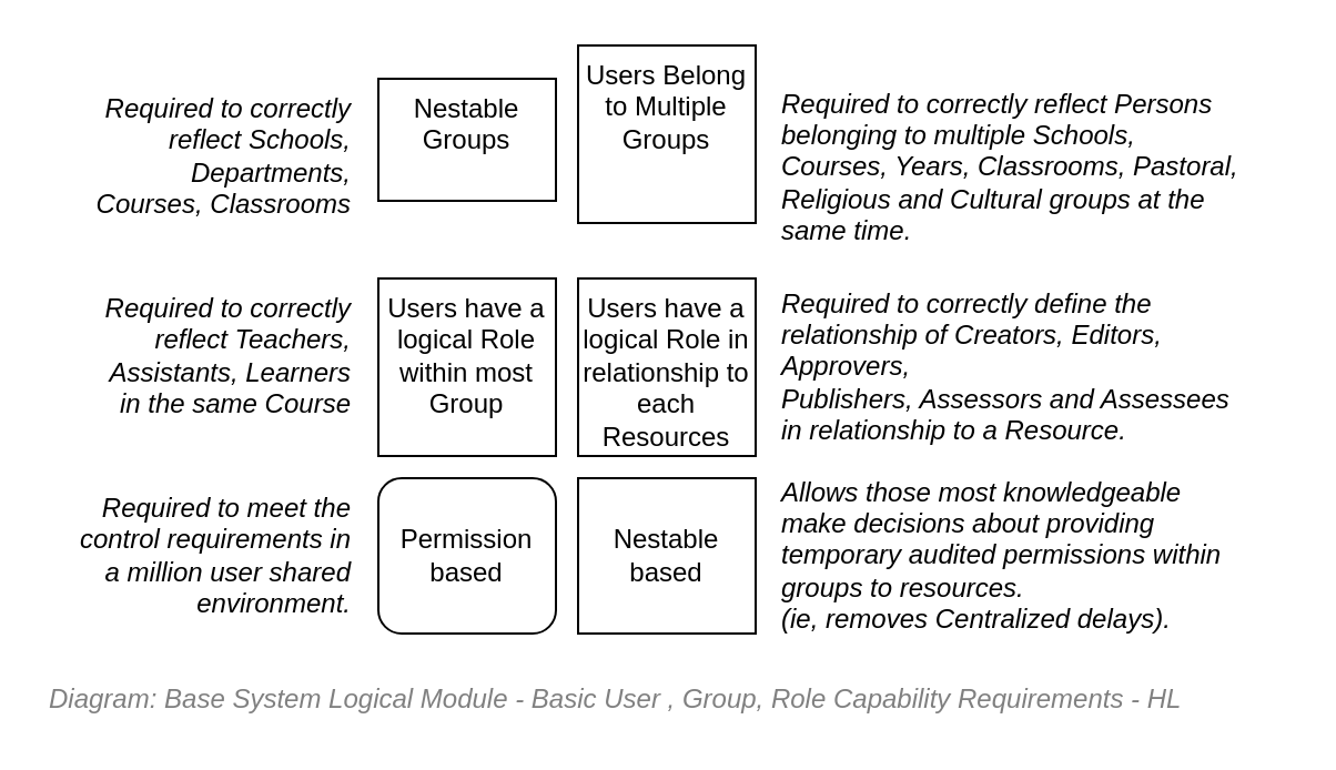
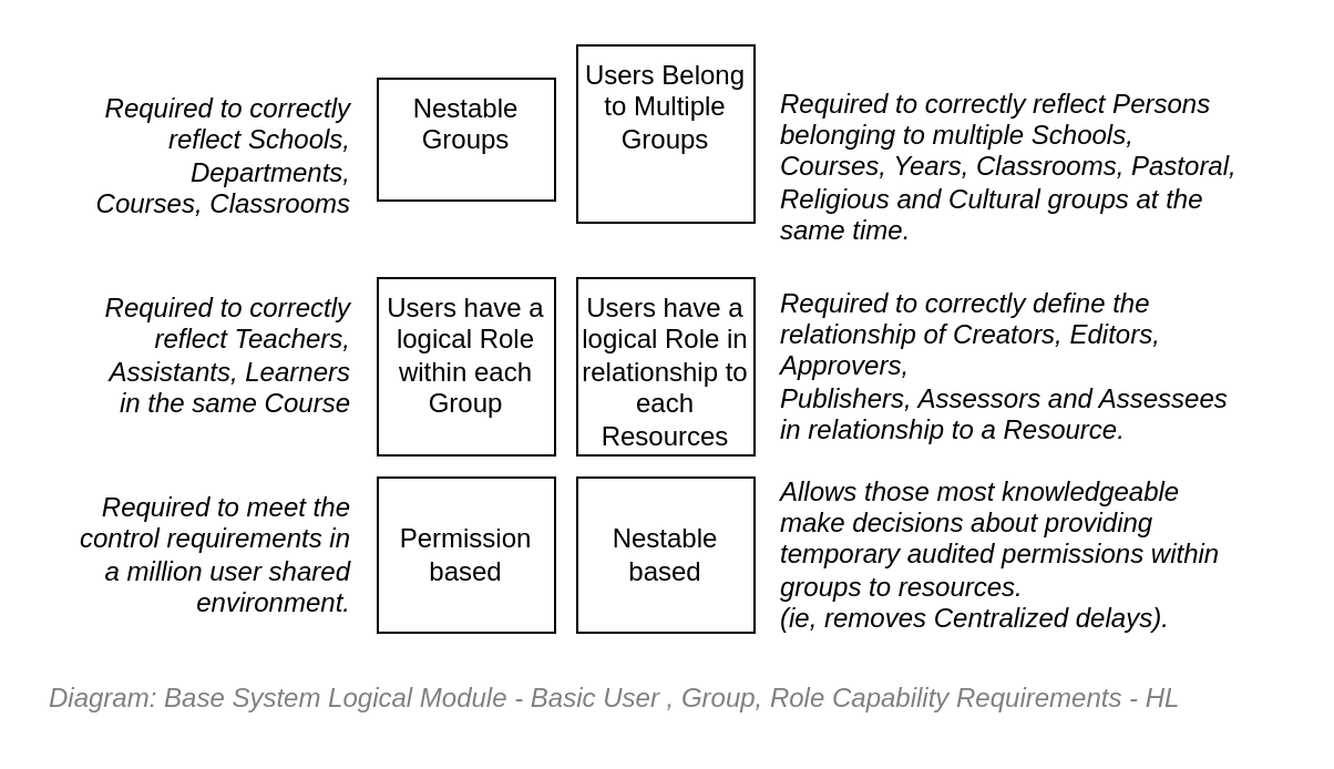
  <mxCell id="0" />
  <mxCell id="1" parent="0" />
  <mxCell id="2" value="Users Belong to Multiple Groups" style="rounded=0;whiteSpace=wrap;html=1;fontSize=12;strokeWidth=1;fillColor=none;verticalAlign=top;" vertex="1" parent="1"><mxGeometry x="260" y="20" width="80" height="80" as="geometry" /></mxCell>
  <mxCell id="3" value="Nestable Groups" style="rounded=0;whiteSpace=wrap;html=1;fontSize=12;strokeWidth=1;fillColor=none;verticalAlign=top;" vertex="1" parent="1"><mxGeometry x="170" y="35" width="80" height="55" as="geometry" /></mxCell>
- <mxCell id="4" value="Users have a logical Role within most Group" style="rounded=0;whiteSpace=wrap;html=1;fontSize=12;strokeWidth=1;fillColor=none;verticalAlign=top;" vertex="1" parent="1"><mxGeometry x="170" y="125" width="80" height="80" as="geometry" /></mxCell>
+ <mxCell id="4" value="Users have a logical Role within each Group" style="rounded=0;whiteSpace=wrap;html=1;fontSize=12;strokeWidth=1;fillColor=none;verticalAlign=top;" vertex="1" parent="1"><mxGeometry x="170" y="125" width="80" height="80" as="geometry" /></mxCell>
  <mxCell id="5" value="Required to correctly reflect Schools, Departments, Courses, Classrooms" style="rounded=0;whiteSpace=wrap;html=1;fontSize=12;strokeWidth=1;fillColor=none;verticalAlign=top;strokeColor=none;fontStyle=2;align=right;" vertex="1" parent="1"><mxGeometry x="40" y="35" width="120" height="90" as="geometry" /></mxCell>
  <mxCell id="6" value="Required to correctly reflect Persons belonging to multiple Schools, Courses, Years, Classrooms, Pastoral, Religious and Cultural groups at the same time." style="rounded=0;whiteSpace=wrap;html=1;fontSize=12;strokeWidth=1;fillColor=none;verticalAlign=middle;strokeColor=none;fontStyle=2;align=left;" vertex="1" parent="1"><mxGeometry x="350" y="35" width="210" height="80" as="geometry" /></mxCell>
  <mxCell id="7" value="Required to correctly reflect Teachers, Assistants, Learners in the same Course" style="rounded=0;whiteSpace=wrap;html=1;fontSize=12;strokeWidth=1;fillColor=none;verticalAlign=top;strokeColor=none;fontStyle=2;align=right;" vertex="1" parent="1"><mxGeometry x="40" y="125" width="120" height="80" as="geometry" /></mxCell>
  <mxCell id="8" value="Users have a logical Role in relationship to each Resources" style="rounded=0;whiteSpace=wrap;html=1;fontSize=12;strokeWidth=1;fillColor=none;verticalAlign=top;" vertex="1" parent="1"><mxGeometry x="260" y="125" width="80" height="80" as="geometry" /></mxCell>
  <mxCell id="9" value="Required to correctly define the relationship of Creators, Editors, Approvers,&lt;br&gt;Publishers, Assessors and Assessees in relationship to a Resource." style="rounded=0;whiteSpace=wrap;html=1;fontSize=12;strokeWidth=1;fillColor=none;verticalAlign=middle;strokeColor=none;fontStyle=2;align=left;" vertex="1" parent="1"><mxGeometry x="350" y="125" width="210" height="80" as="geometry" /></mxCell>
  <mxCell id="10" value="&lt;font style=&quot;font-size: 12px&quot;&gt;Diagram: Base System Logical Module - Basic User , Group, Role Capability Requirements - HL&lt;/font&gt;" style="text;strokeColor=none;fillColor=none;html=1;fontSize=12;fontStyle=2;verticalAlign=middle;align=left;shadow=0;glass=0;comic=0;opacity=30;fontColor=#808080;strokeWidth=1;" vertex="1" parent="1"><mxGeometry x="20" y="305" width="560" height="20" as="geometry" /></mxCell>
- <mxCell id="11" value="Permission based" style="whiteSpace=wrap;html=1;fontSize=12;strokeWidth=1;fillColor=none;verticalAlign=middle;rounded=1;" vertex="1" parent="1"><mxGeometry x="170" y="215" width="80" height="70" as="geometry" /></mxCell>
+ <mxCell id="11" value="Permission based" style="rounded=0;whiteSpace=wrap;html=1;fontSize=12;strokeWidth=1;fillColor=none;verticalAlign=middle;" vertex="1" parent="1"><mxGeometry x="170" y="215" width="80" height="70" as="geometry" /></mxCell>
  <mxCell id="12" value="Nestable based" style="rounded=0;whiteSpace=wrap;html=1;fontSize=12;strokeWidth=1;fillColor=none;verticalAlign=middle;" vertex="1" parent="1"><mxGeometry x="260" y="215" width="80" height="70" as="geometry" /></mxCell>
  <mxCell id="13" value="Allows those most knowledgeable make decisions about providing temporary audited permissions within groups to resources. &lt;br&gt;(ie, removes Centralized delays)." style="rounded=0;whiteSpace=wrap;html=1;fontSize=12;strokeWidth=1;fillColor=none;verticalAlign=middle;strokeColor=none;fontStyle=2;align=left;" vertex="1" parent="1"><mxGeometry x="350" y="215" width="210" height="70" as="geometry" /></mxCell>
  <mxCell id="14" value="Required to meet the control requirements in a million user shared environment." style="rounded=0;whiteSpace=wrap;html=1;fontSize=12;strokeWidth=1;fillColor=none;verticalAlign=top;strokeColor=none;fontStyle=2;align=right;" vertex="1" parent="1"><mxGeometry x="30" y="215" width="130" height="70" as="geometry" /></mxCell>
